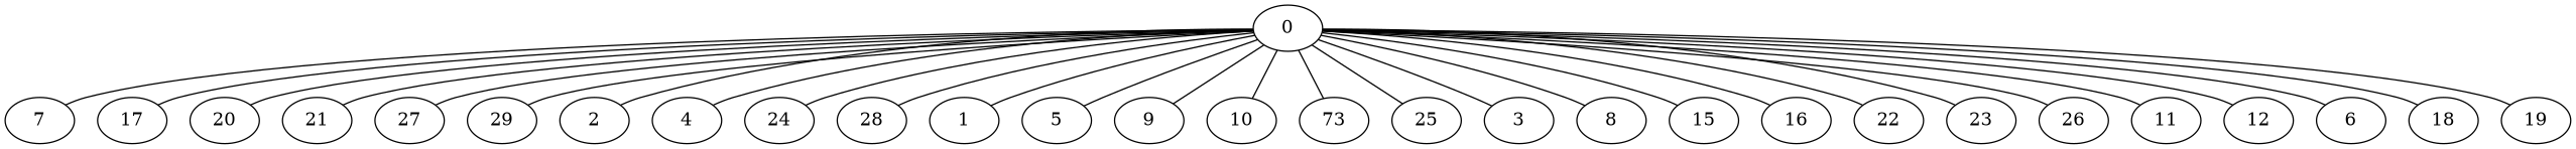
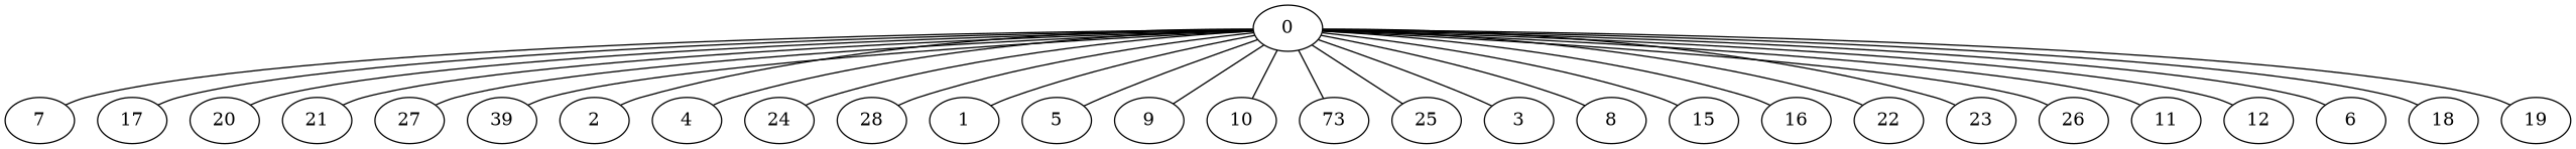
  graph {
    0
    7
    17
    20
    21
    27
-   29
+   29 [label=39]
    2
    4
    24
    28
    1
    5
    9
    10
    n16 [label=73]
    25
    3
    8
    15
    16
    22
    23
    26
    11
    12
    6
    18
    19
    0 -- 7
    0 -- 17
    0 -- 20
    0 -- 21
    0 -- 27
    0 -- 29
    0 -- 2
    0 -- 4
    0 -- 24
    0 -- 28
    0 -- 1
    0 -- 5
    0 -- 9
    0 -- 10
    0 -- n16
    0 -- 25
    0 -- 3
    0 -- 8
    0 -- 15
    0 -- 16
    0 -- 22
    0 -- 23
    0 -- 26
    0 -- 11
    0 -- 12
    0 -- 6
    0 -- 18
    0 -- 19
  }
